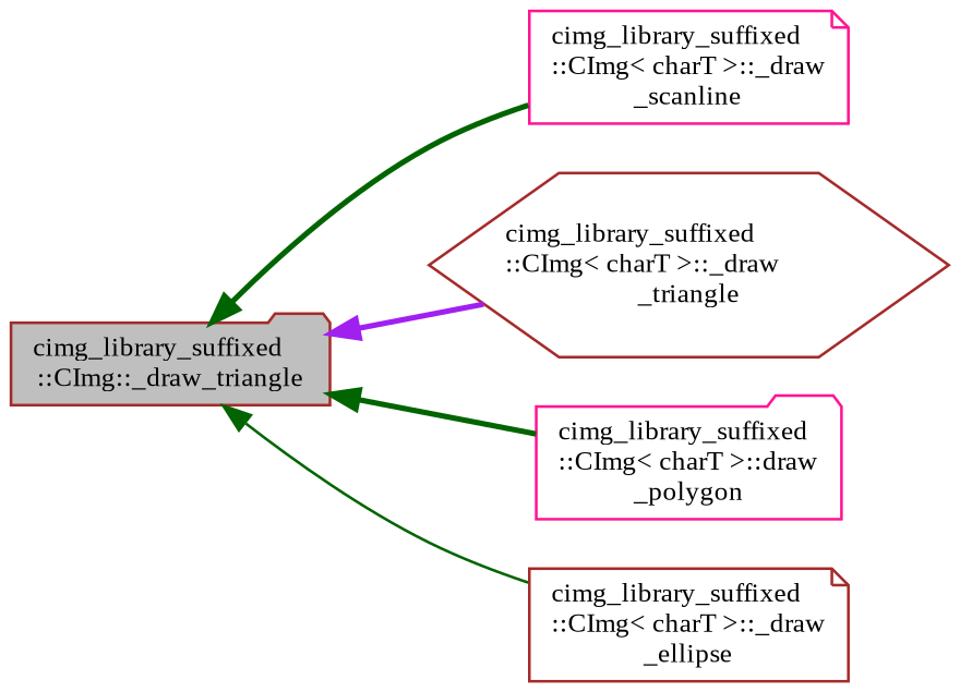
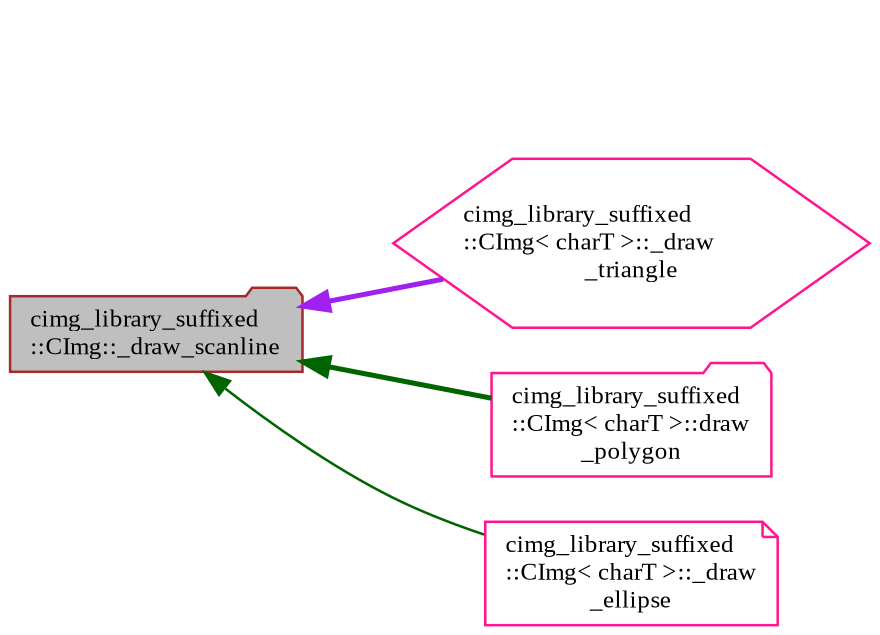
  digraph {
    fontname="Liberation Serif"
    rankdir=LR
    node [color=deeppink fillcolor=white fontname="Liberation Serif" fontsize=10 shape=folder style=filled]
    edge [color=darkgreen dir=back fontname="Liberation Serif" fontsize=10 labelfontname=Helvetica labelfontsize=10 style=bold]
-   n1 [color=brown fillcolor=grey75 fontcolor=black height=0.2 label="cimg_library_suffixed\l::CImg::_draw_triangle" width=0.4]
-   n2 [height=0.2 label="cimg_library_suffixed\l::CImg\< charT \>::_draw\l_scanline" shape=note width=0.4]
-   n3 [color=brown height=0.2 label="cimg_library_suffixed\l::CImg\< charT \>::_draw\l_triangle" shape=hexagon width=0.4]
+   n1 [color=brown fillcolor=grey75 fontcolor=black height=0.2 label="cimg_library_suffixed\l::CImg::_draw_scanline" width=0.4]
+   n3 [height=0.2 label="cimg_library_suffixed\l::CImg\< charT \>::_draw\l_triangle" shape=hexagon width=0.4]
    n4 [height=0.2 label="cimg_library_suffixed\l::CImg\< charT \>::draw\l_polygon" width=0.4]
-   n5 [color=brown height=0.2 label="cimg_library_suffixed\l::CImg\< charT \>::_draw\l_ellipse" shape=note width=0.4]
-   n1 -> n2
+   n5 [height=0.2 label="cimg_library_suffixed\l::CImg\< charT \>::_draw\l_ellipse" shape=note width=0.4]
    n1 -> n3 [color=purple]
    n1 -> n4
    n1 -> n5 [style=solid]
  }
